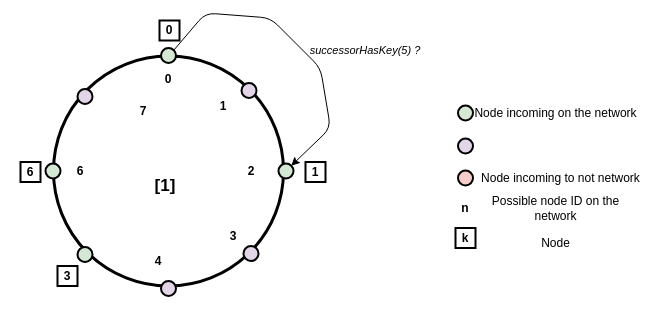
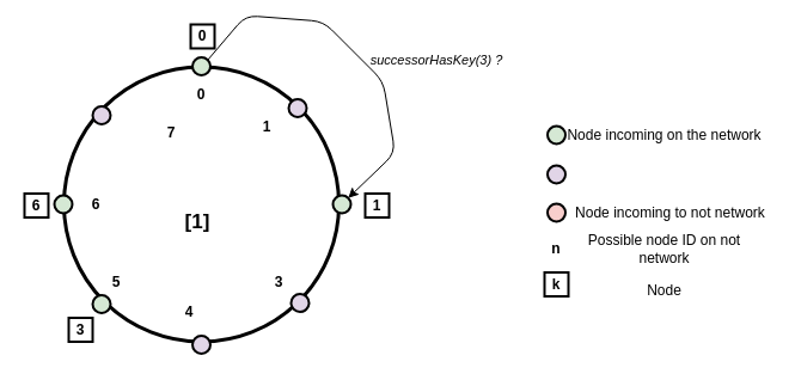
  <mxCell id="0" />
  <mxCell id="1" parent="0" />
  <mxCell id="2" value="" style="group" vertex="1" connectable="0" parent="1"><mxGeometry x="445" y="102.5" width="197.5" height="150" as="geometry" /></mxCell>
  <mxCell id="3" value="Node incoming to not network" style="text;html=1;strokeColor=none;fillColor=none;align=center;verticalAlign=middle;whiteSpace=wrap;rounded=0;container=0;" vertex="1" parent="2"><mxGeometry x="32.5" y="65" width="165" height="20" as="geometry" /></mxCell>
  <mxCell id="4" value="&lt;b&gt;n&lt;/b&gt;" style="text;html=1;strokeColor=none;fillColor=none;align=center;verticalAlign=middle;whiteSpace=wrap;rounded=0;" vertex="1" parent="2"><mxGeometry y="95" width="40" height="20" as="geometry" /></mxCell>
  <mxCell id="5" value="" style="ellipse;whiteSpace=wrap;html=1;aspect=fixed;strokeWidth=2;fillColor=#d5e8d4;container=0;" vertex="1" parent="2"><mxGeometry x="12.5" y="2.5" width="15" height="15" as="geometry" /></mxCell>
  <mxCell id="6" value="" style="ellipse;whiteSpace=wrap;html=1;aspect=fixed;strokeWidth=2;fillColor=#e1d5e7;container=0;" vertex="1" parent="2"><mxGeometry x="12.5" y="35.5" width="15" height="15" as="geometry" /></mxCell>
  <mxCell id="7" value="" style="ellipse;whiteSpace=wrap;html=1;aspect=fixed;strokeWidth=2;fillColor=#f8cecc;container=0;" vertex="1" parent="2"><mxGeometry x="12.5" y="67.5" width="15" height="15" as="geometry" /></mxCell>
  <mxCell id="8" value="Node incoming on the network" style="text;html=1;strokeColor=none;fillColor=none;align=center;verticalAlign=middle;whiteSpace=wrap;rounded=0;container=0;" vertex="1" parent="2"><mxGeometry x="27.5" width="165" height="20" as="geometry" /></mxCell>
- <mxCell id="9" value="Possible node ID on the network" style="text;html=1;strokeColor=none;fillColor=none;align=center;verticalAlign=middle;whiteSpace=wrap;rounded=0;container=0;" vertex="1" parent="2"><mxGeometry x="27.5" y="95" width="165" height="20" as="geometry" /></mxCell>
+ <mxCell id="9" value="Possible node ID on not network" style="text;html=1;strokeColor=none;fillColor=none;align=center;verticalAlign=middle;whiteSpace=wrap;rounded=0;container=0;" vertex="1" parent="2"><mxGeometry x="27.5" y="95" width="165" height="20" as="geometry" /></mxCell>
  <mxCell id="10" value="&lt;b&gt;k&lt;/b&gt;" style="text;html=1;fillColor=none;align=center;verticalAlign=middle;whiteSpace=wrap;rounded=0;strokeColor=#000000;strokeWidth=2;" vertex="1" parent="2"><mxGeometry x="10" y="125" width="20" height="20" as="geometry" /></mxCell>
  <mxCell id="11" value="Node" style="text;html=1;strokeColor=none;fillColor=none;align=center;verticalAlign=middle;whiteSpace=wrap;rounded=0;container=0;" vertex="1" parent="2"><mxGeometry x="27.5" y="130" width="165" height="20" as="geometry" /></mxCell>
  <mxCell id="12" value="" style="group" vertex="1" connectable="0" parent="1"><mxGeometry x="20" y="20" width="415" height="275.5" as="geometry" /></mxCell>
  <mxCell id="13" value="" style="group" vertex="1" connectable="0" parent="12"><mxGeometry x="25" y="27.5" width="248" height="248" as="geometry" /></mxCell>
  <mxCell id="14" value="" style="ellipse;whiteSpace=wrap;html=1;aspect=fixed;fillColor=none;strokeWidth=3;" vertex="1" parent="13"><mxGeometry x="8" y="8" width="230" height="230" as="geometry" /></mxCell>
  <mxCell id="15" value="" style="ellipse;whiteSpace=wrap;html=1;aspect=fixed;strokeWidth=2;fillColor=#e1d5e7;" vertex="1" parent="13"><mxGeometry x="115.5" y="233" width="15" height="15" as="geometry" /></mxCell>
  <mxCell id="16" value="" style="ellipse;whiteSpace=wrap;html=1;aspect=fixed;strokeWidth=2;fillColor=#d5e8d4;" vertex="1" parent="13"><mxGeometry y="115.5" width="15" height="15" as="geometry" /></mxCell>
  <mxCell id="17" value="" style="ellipse;whiteSpace=wrap;html=1;aspect=fixed;strokeWidth=2;fillColor=#d5e8d4;" vertex="1" parent="13"><mxGeometry x="115.5" width="15" height="15" as="geometry" /></mxCell>
  <mxCell id="18" value="" style="ellipse;whiteSpace=wrap;html=1;aspect=fixed;strokeWidth=2;fillColor=#d5e8d4;" vertex="1" parent="13"><mxGeometry x="233" y="115.5" width="15" height="15" as="geometry" /></mxCell>
  <mxCell id="19" value="" style="ellipse;whiteSpace=wrap;html=1;aspect=fixed;strokeWidth=2;fillColor=#e1d5e7;" vertex="1" parent="13"><mxGeometry x="198" y="198" width="15" height="15" as="geometry" /></mxCell>
  <mxCell id="20" value="" style="ellipse;whiteSpace=wrap;html=1;aspect=fixed;strokeWidth=2;fillColor=#d5e8d4;" vertex="1" parent="13"><mxGeometry x="32" y="199" width="15" height="15" as="geometry" /></mxCell>
  <mxCell id="21" value="" style="ellipse;whiteSpace=wrap;html=1;aspect=fixed;strokeWidth=2;fillColor=#e1d5e7;" vertex="1" parent="13"><mxGeometry x="32" y="41" width="15" height="15" as="geometry" /></mxCell>
  <mxCell id="22" value="" style="ellipse;whiteSpace=wrap;html=1;aspect=fixed;strokeWidth=2;fillColor=#e1d5e7;" vertex="1" parent="13"><mxGeometry x="196" y="35" width="15" height="15" as="geometry" /></mxCell>
  <mxCell id="23" value="&lt;b&gt;0&lt;/b&gt;" style="text;html=1;strokeColor=none;fillColor=none;align=center;verticalAlign=middle;whiteSpace=wrap;rounded=0;" vertex="1" parent="13"><mxGeometry x="103" y="21" width="40" height="20" as="geometry" /></mxCell>
  <mxCell id="24" value="&lt;b&gt;1&lt;/b&gt;" style="text;html=1;strokeColor=none;fillColor=none;align=center;verticalAlign=middle;whiteSpace=wrap;rounded=0;" vertex="1" parent="13"><mxGeometry x="158" y="48" width="40" height="20" as="geometry" /></mxCell>
- <mxCell id="25" value="&lt;b&gt;2&lt;/b&gt;" style="text;html=1;strokeColor=none;fillColor=none;align=center;verticalAlign=middle;whiteSpace=wrap;rounded=0;" vertex="1" parent="13"><mxGeometry x="185.5" y="113" width="40" height="20" as="geometry" /></mxCell>
  <mxCell id="26" value="&lt;b&gt;3&lt;/b&gt;" style="text;html=1;strokeColor=none;fillColor=none;align=center;verticalAlign=middle;whiteSpace=wrap;rounded=0;" vertex="1" parent="13"><mxGeometry x="168" y="178" width="40" height="20" as="geometry" /></mxCell>
  <mxCell id="27" value="&lt;b&gt;4&lt;/b&gt;" style="text;html=1;strokeColor=none;fillColor=none;align=center;verticalAlign=middle;whiteSpace=wrap;rounded=0;" vertex="1" parent="13"><mxGeometry x="93" y="203" width="40" height="20" as="geometry" /></mxCell>
+ <mxCell id="28" value="&lt;b&gt;5&lt;/b&gt;" style="text;html=1;strokeColor=none;fillColor=none;align=center;verticalAlign=middle;whiteSpace=wrap;rounded=0;" vertex="1" parent="13"><mxGeometry x="32" y="178" width="40" height="20" as="geometry" /></mxCell>
  <mxCell id="29" value="&lt;b&gt;6&lt;/b&gt;" style="text;html=1;strokeColor=none;fillColor=none;align=center;verticalAlign=middle;whiteSpace=wrap;rounded=0;" vertex="1" parent="13"><mxGeometry x="15" y="113" width="40" height="20" as="geometry" /></mxCell>
  <mxCell id="30" value="&lt;b&gt;7&lt;/b&gt;" style="text;html=1;strokeColor=none;fillColor=none;align=center;verticalAlign=middle;whiteSpace=wrap;rounded=0;" vertex="1" parent="13"><mxGeometry x="78" y="53" width="40" height="20" as="geometry" /></mxCell>
  <mxCell id="31" value="" style="endArrow=classic;html=1;exitX=1;exitY=0;exitDx=0;exitDy=0;entryX=1;entryY=0;entryDx=0;entryDy=0;" edge="1" parent="13" source="17" target="18"><mxGeometry width="50" height="50" relative="1" as="geometry"><mxPoint x="395" y="305" as="sourcePoint" /><mxPoint x="445" y="255" as="targetPoint" /><Array as="points"><mxPoint x="160" y="-35" /><mxPoint x="225" y="-30" /><mxPoint x="275" y="20" /><mxPoint x="285" y="80" /></Array></mxGeometry></mxCell>
  <mxCell id="32" value="&lt;b&gt;3&lt;/b&gt;" style="text;html=1;fillColor=none;align=center;verticalAlign=middle;whiteSpace=wrap;rounded=0;strokeColor=#000000;strokeWidth=2;" vertex="1" parent="13"><mxGeometry x="12" y="218" width="20" height="20" as="geometry" /></mxCell>
  <mxCell id="33" value="&lt;font style=&quot;font-size: 17px&quot;&gt;&lt;b&gt;[1]&lt;/b&gt;&lt;/font&gt;" style="text;html=1;strokeColor=none;fillColor=none;align=center;verticalAlign=middle;whiteSpace=wrap;rounded=0;" vertex="1" parent="13"><mxGeometry x="100" y="128" width="40" height="20" as="geometry" /></mxCell>
  <mxCell id="34" value="&lt;b&gt;0&lt;/b&gt;" style="text;html=1;fillColor=none;align=center;verticalAlign=middle;whiteSpace=wrap;rounded=0;strokeColor=#000000;strokeWidth=2;" vertex="1" parent="12"><mxGeometry x="139" width="20" height="20" as="geometry" /></mxCell>
  <mxCell id="35" value="&lt;b&gt;1&lt;/b&gt;" style="text;html=1;fillColor=none;align=center;verticalAlign=middle;whiteSpace=wrap;rounded=0;strokeColor=#000000;strokeWidth=2;" vertex="1" parent="12"><mxGeometry x="285" y="141.5" width="20" height="20" as="geometry" /></mxCell>
  <mxCell id="36" value="&lt;b&gt;6&lt;/b&gt;" style="text;html=1;fillColor=none;align=center;verticalAlign=middle;whiteSpace=wrap;rounded=0;strokeColor=#000000;strokeWidth=2;" vertex="1" parent="12"><mxGeometry y="141.5" width="20" height="20" as="geometry" /></mxCell>
- <mxCell id="37" value="&lt;i&gt;&lt;font style=&quot;font-size: 11px&quot;&gt;successorHasKey(5) ?&lt;/font&gt;&lt;/i&gt;" style="text;html=1;strokeColor=none;fillColor=none;align=center;verticalAlign=middle;whiteSpace=wrap;rounded=0;" vertex="1" parent="12"><mxGeometry x="275" y="20" width="140" height="20" as="geometry" /></mxCell>
+ <mxCell id="37" value="&lt;i&gt;&lt;font style=&quot;font-size: 11px&quot;&gt;successorHasKey(3) ?&lt;/font&gt;&lt;/i&gt;" style="text;html=1;strokeColor=none;fillColor=none;align=center;verticalAlign=middle;whiteSpace=wrap;rounded=0;" vertex="1" parent="12"><mxGeometry x="275" y="20" width="140" height="20" as="geometry" /></mxCell>
